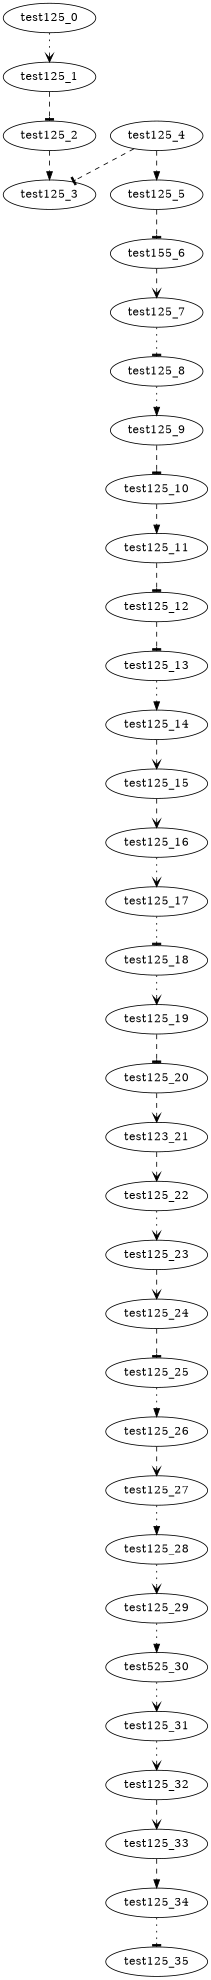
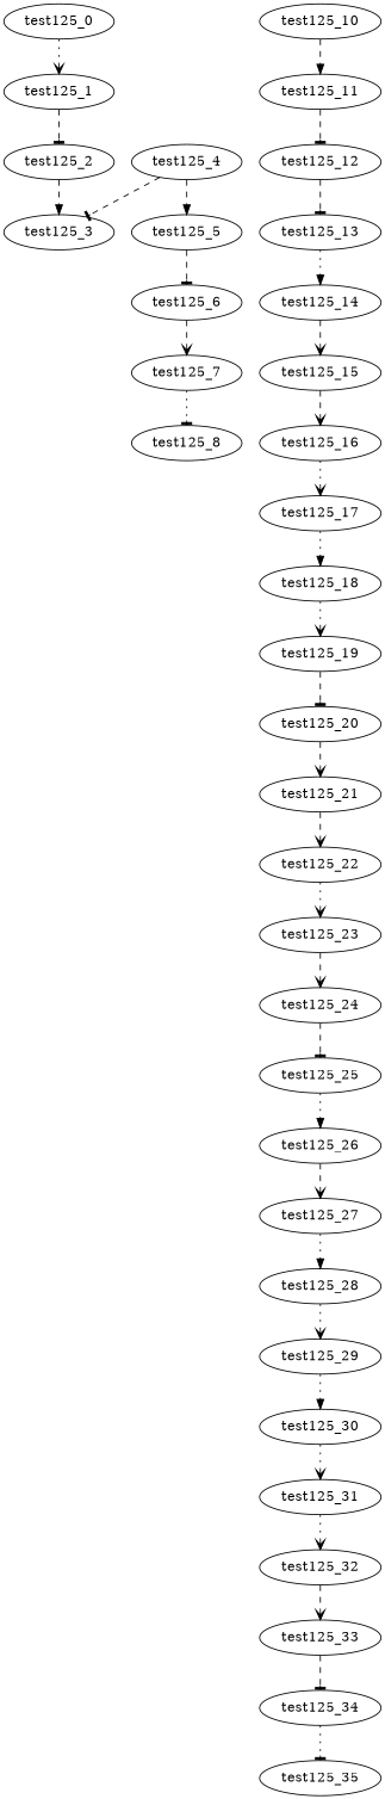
  digraph {
    edge [arrowhead=vee style=dashed]
    test125_0
    test125_1
    test125_2
    test125_3
    test125_4
    test125_5
-   test125_6 [label=test155_6]
+   test125_6
    test125_7
    test125_8
-   test125_9
    test125_10
    test125_11
    test125_12
    test125_13
    test125_14
    test125_15
    test125_16
    test125_17
    test125_18
    test125_19
    test125_20
-   test125_21 [label=test123_21]
+   test125_21
    test125_22
    test125_23
    test125_24
    test125_25
    test125_26
    test125_27
    test125_28
    test125_29
-   test125_30 [label=test525_30]
+   test125_30
    test125_31
    test125_32
    test125_33
    test125_34
    test125_35
    test125_0 -> test125_1 [style=dotted]
    test125_1 -> test125_2 [arrowhead=tee]
    test125_2 -> test125_3 [arrowhead=normal]
    test125_4 -> test125_3 [arrowhead=tee]
    test125_4 -> test125_5 [arrowhead=normal]
    test125_5 -> test125_6 [arrowhead=tee]
    test125_6 -> test125_7
    test125_7 -> test125_8 [arrowhead=tee style=dotted]
-   test125_8 -> test125_9 [arrowhead=normal style=dotted]
-   test125_9 -> test125_10 [arrowhead=tee]
    test125_10 -> test125_11 [arrowhead=normal]
    test125_11 -> test125_12 [arrowhead=tee]
    test125_12 -> test125_13 [arrowhead=tee]
    test125_13 -> test125_14 [arrowhead=normal style=dotted]
    test125_14 -> test125_15
    test125_15 -> test125_16
    test125_16 -> test125_17 [style=dotted]
-   test125_17 -> test125_18 [arrowhead=tee style=dotted]
+   test125_17 -> test125_18 [arrowhead=normal style=dotted]
    test125_18 -> test125_19 [style=dotted]
    test125_19 -> test125_20 [arrowhead=tee]
    test125_20 -> test125_21
    test125_21 -> test125_22
    test125_22 -> test125_23 [style=dotted]
    test125_23 -> test125_24
    test125_24 -> test125_25 [arrowhead=tee]
    test125_25 -> test125_26 [arrowhead=normal style=dotted]
    test125_26 -> test125_27
    test125_27 -> test125_28 [arrowhead=normal style=dotted]
    test125_28 -> test125_29 [style=dotted]
    test125_29 -> test125_30 [arrowhead=normal style=dotted]
    test125_30 -> test125_31 [style=dotted]
    test125_31 -> test125_32 [style=dotted]
    test125_32 -> test125_33
-   test125_33 -> test125_34 [arrowhead=normal]
+   test125_33 -> test125_34 [arrowhead=tee]
    test125_34 -> test125_35 [arrowhead=tee style=dotted]
  }
